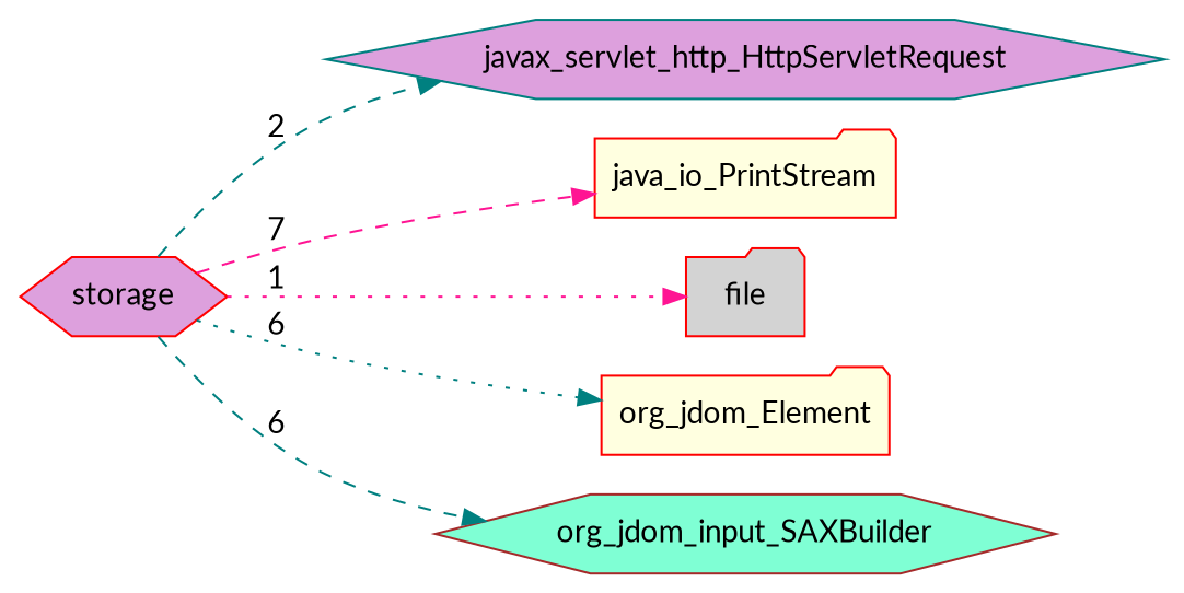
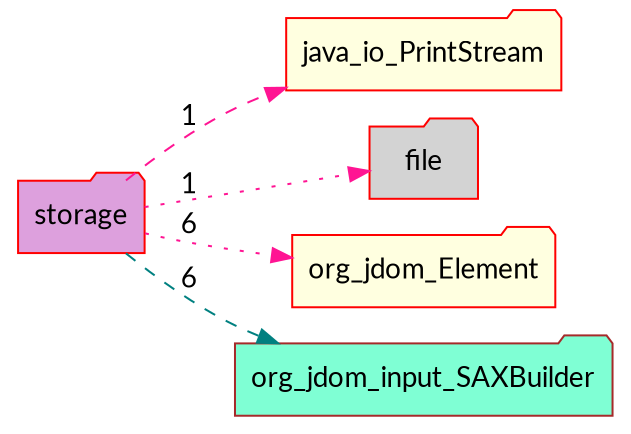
  digraph {
    fontname=Lato
    rankdir=LR
    node [color=red fillcolor=plum fontname=Lato shape=hexagon style=filled]
    edge [color=deeppink fontname=Lato style=dashed]
-   javax_servlet_http_HttpServletRequest [color=teal]
-   storage
+   storage [shape=folder]
    java_io_PrintStream [fillcolor=lightyellow shape=folder]
    file [fillcolor=lightgrey shape=folder]
    org_jdom_Element [fillcolor=lightyellow shape=folder]
-   org_jdom_input_SAXBuilder [color=brown fillcolor=aquamarine]
-   storage -> javax_servlet_http_HttpServletRequest [color=teal label=2]
-   storage -> java_io_PrintStream [label=7]
+   org_jdom_input_SAXBuilder [color=brown fillcolor=aquamarine shape=folder]
+   storage -> java_io_PrintStream [label=1]
    storage -> file [label=1 style=dotted]
-   storage -> org_jdom_Element [color=teal label=6 style=dotted]
+   storage -> org_jdom_Element [label=6 style=dotted]
    storage -> org_jdom_input_SAXBuilder [color=teal label=6]
  }
